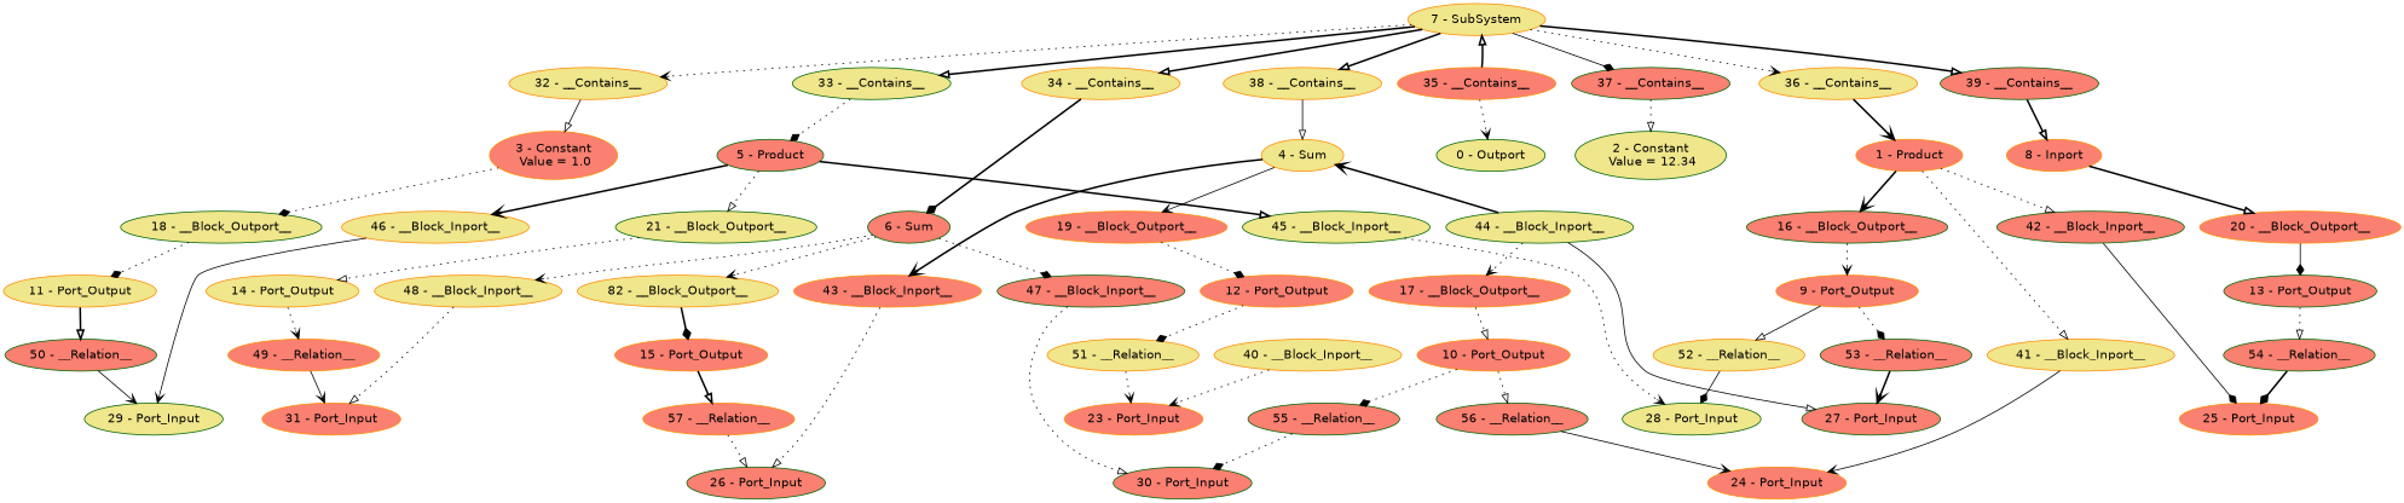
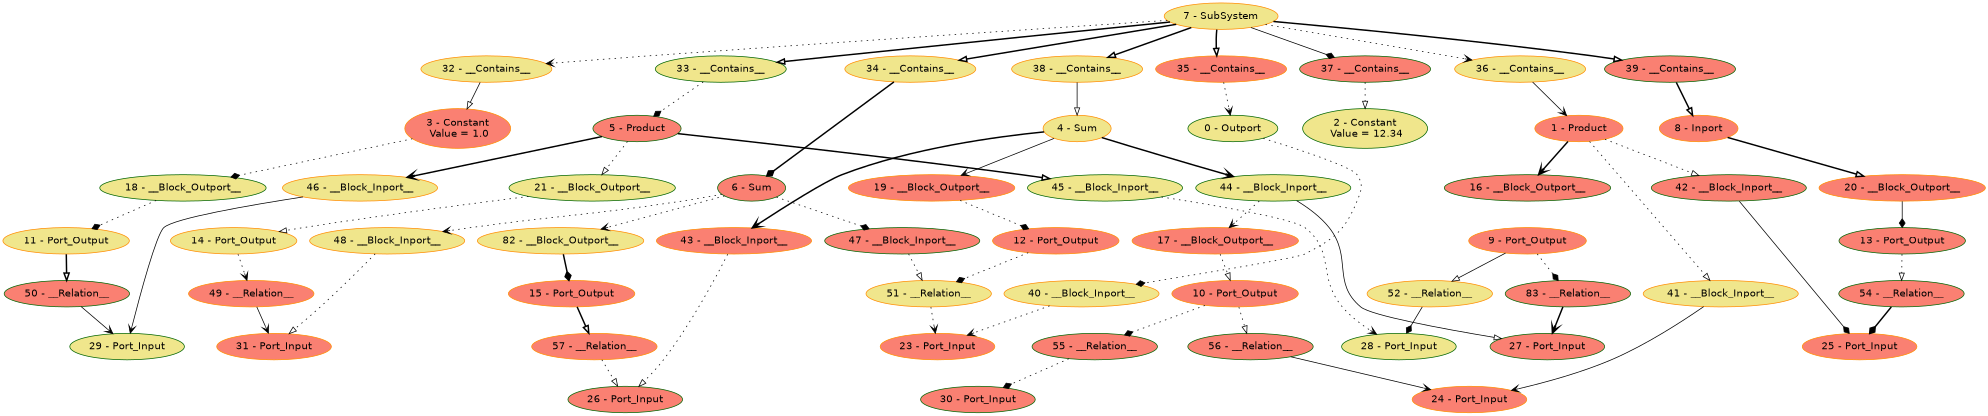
  digraph {
    fontname="DejaVu Sans"
    node [color=darkorange fillcolor=salmon fontname="DejaVu Sans" style=filled]
    edge [arrowhead=onormal fontname="DejaVu Sans" style=dotted]
    "0 - Outport" [color=darkgreen fillcolor=khaki]
    "40 - __Block_Inport__" [fillcolor=khaki]
    "23 - Port_Input"
    "16 - __Block_Outport__" [color=darkgreen]
    "1 - Product"
    "41 - __Block_Inport__" [fillcolor=khaki]
    "42 - __Block_Inport__" [color=darkgreen]
    "9 - Port_Output"
    "24 - Port_Input"
    "25 - Port_Input"
    "2 - Constant\n Value = 12.34" [color=darkgreen fillcolor=khaki]
    "17 - __Block_Outport__"
    "10 - Port_Output"
    "18 - __Block_Outport__" [color=darkgreen fillcolor=khaki]
    "3 - Constant\n Value = 1.0"
    "11 - Port_Output" [fillcolor=khaki]
    "4 - Sum" [fillcolor=khaki]
    "19 - __Block_Outport__"
    "43 - __Block_Inport__"
    "44 - __Block_Inport__" [color=darkgreen fillcolor=khaki]
    "12 - Port_Output"
    "26 - Port_Input" [color=darkgreen]
    "27 - Port_Input" [color=darkgreen]
    "5 - Product" [color=darkgreen]
    "21 - __Block_Outport__" [color=darkgreen fillcolor=khaki]
    "45 - __Block_Inport__" [color=darkgreen fillcolor=khaki]
    "46 - __Block_Inport__" [fillcolor=khaki]
    "14 - Port_Output" [fillcolor=khaki]
    "28 - Port_Input" [color=darkgreen fillcolor=khaki]
    "29 - Port_Input" [color=darkgreen fillcolor=khaki]
    "6 - Sum" [color=darkgreen]
    n32 [fillcolor=khaki label="82 - __Block_Outport__"]
    "47 - __Block_Inport__" [color=darkgreen]
    "48 - __Block_Inport__" [fillcolor=khaki]
    "15 - Port_Output"
    "30 - Port_Input" [color=darkgreen]
    "31 - Port_Input"
    "7 - SubSystem" [fillcolor=khaki]
    "32 - __Contains__" [fillcolor=khaki]
    "33 - __Contains__" [color=darkgreen fillcolor=khaki]
    "34 - __Contains__" [fillcolor=khaki]
    "35 - __Contains__"
    "36 - __Contains__" [fillcolor=khaki]
    "37 - __Contains__" [color=darkgreen]
    "38 - __Contains__" [fillcolor=khaki]
    "39 - __Contains__" [color=darkgreen]
    "8 - Inport"
    "20 - __Block_Outport__"
    "13 - Port_Output" [color=darkgreen]
    "52 - __Relation__" [fillcolor=khaki]
-   "53 - __Relation__" [color=darkgreen]
+   "53 - __Relation__" [color=darkgreen label="83 - __Relation__"]
    "55 - __Relation__" [color=darkgreen]
    "56 - __Relation__" [color=darkgreen]
    "50 - __Relation__" [color=darkgreen]
    "51 - __Relation__" [fillcolor=khaki]
    "54 - __Relation__" [color=darkgreen]
    "49 - __Relation__"
    "57 - __Relation__"
+   "0 - Outport" -> "40 - __Block_Inport__" [arrowhead=diamond]
    "40 - __Block_Inport__" -> "23 - Port_Input" [arrowhead=vee]
-   "16 - __Block_Outport__" -> "9 - Port_Output" [arrowhead=vee]
    "1 - Product" -> "16 - __Block_Outport__" [arrowhead=vee style=bold]
    "1 - Product" -> "41 - __Block_Inport__"
    "1 - Product" -> "42 - __Block_Inport__"
    "41 - __Block_Inport__" -> "24 - Port_Input" [arrowhead=vee style=solid]
    "42 - __Block_Inport__" -> "25 - Port_Input" [arrowhead=diamond style=solid]
    "9 - Port_Output" -> "52 - __Relation__" [style=solid]
    "9 - Port_Output" -> "53 - __Relation__" [arrowhead=diamond]
    "17 - __Block_Outport__" -> "10 - Port_Output"
    "10 - Port_Output" -> "55 - __Relation__" [arrowhead=diamond]
    "10 - Port_Output" -> "56 - __Relation__"
    "18 - __Block_Outport__" -> "11 - Port_Output" [arrowhead=diamond]
    "3 - Constant\n Value = 1.0" -> "18 - __Block_Outport__" [arrowhead=diamond]
    "11 - Port_Output" -> "50 - __Relation__" [style=bold]
    "4 - Sum" -> "19 - __Block_Outport__" [arrowhead=vee style=solid]
    "4 - Sum" -> "43 - __Block_Inport__" [arrowhead=vee style=bold]
-   "44 - __Block_Inport__" -> "4 - Sum" [arrowhead=vee style=bold]
+   "4 - Sum" -> "44 - __Block_Inport__" [arrowhead=vee style=bold]
    "19 - __Block_Outport__" -> "12 - Port_Output" [arrowhead=diamond]
    "43 - __Block_Inport__" -> "26 - Port_Input"
    "44 - __Block_Inport__" -> "17 - __Block_Outport__" [arrowhead=vee]
    "44 - __Block_Inport__" -> "27 - Port_Input" [style=solid]
    "12 - Port_Output" -> "51 - __Relation__" [arrowhead=diamond]
    "5 - Product" -> "21 - __Block_Outport__"
    "5 - Product" -> "45 - __Block_Inport__" [style=bold]
    "5 - Product" -> "46 - __Block_Inport__" [arrowhead=vee style=bold]
    "21 - __Block_Outport__" -> "14 - Port_Output"
    "45 - __Block_Inport__" -> "28 - Port_Input" [arrowhead=vee]
    "46 - __Block_Inport__" -> "29 - Port_Input" [arrowhead=vee style=solid]
    "14 - Port_Output" -> "49 - __Relation__" [arrowhead=vee]
    "6 - Sum" -> n32 [arrowhead=vee]
    "6 - Sum" -> "47 - __Block_Inport__" [arrowhead=diamond]
    "6 - Sum" -> "48 - __Block_Inport__" [arrowhead=vee]
    n32 -> "15 - Port_Output" [arrowhead=diamond style=bold]
-   "47 - __Block_Inport__" -> "30 - Port_Input"
+   "47 - __Block_Inport__" -> "51 - __Relation__"
    "48 - __Block_Inport__" -> "31 - Port_Input"
    "15 - Port_Output" -> "57 - __Relation__" [style=bold]
    "7 - SubSystem" -> "32 - __Contains__" [arrowhead=vee]
    "7 - SubSystem" -> "33 - __Contains__" [style=bold]
    "7 - SubSystem" -> "34 - __Contains__" [style=bold]
-   "35 - __Contains__" -> "7 - SubSystem" [style=bold]
+   "7 - SubSystem" -> "35 - __Contains__" [style=bold]
    "7 - SubSystem" -> "36 - __Contains__" [arrowhead=vee]
    "7 - SubSystem" -> "37 - __Contains__" [arrowhead=diamond style=solid]
    "7 - SubSystem" -> "38 - __Contains__" [style=bold]
    "7 - SubSystem" -> "39 - __Contains__" [style=bold]
    "32 - __Contains__" -> "3 - Constant\n Value = 1.0" [style=solid]
    "33 - __Contains__" -> "5 - Product" [arrowhead=diamond]
    "34 - __Contains__" -> "6 - Sum" [arrowhead=diamond style=bold]
    "35 - __Contains__" -> "0 - Outport" [arrowhead=vee]
-   "36 - __Contains__" -> "1 - Product" [arrowhead=vee style=bold]
+   "36 - __Contains__" -> "1 - Product" [arrowhead=vee style=solid]
    "37 - __Contains__" -> "2 - Constant\n Value = 12.34"
    "38 - __Contains__" -> "4 - Sum" [style=solid]
    "39 - __Contains__" -> "8 - Inport" [style=bold]
    "8 - Inport" -> "20 - __Block_Outport__" [style=bold]
    "20 - __Block_Outport__" -> "13 - Port_Output" [arrowhead=diamond style=solid]
    "13 - Port_Output" -> "54 - __Relation__"
    "52 - __Relation__" -> "28 - Port_Input" [arrowhead=diamond style=solid]
    "53 - __Relation__" -> "27 - Port_Input" [arrowhead=vee style=bold]
    "55 - __Relation__" -> "30 - Port_Input" [arrowhead=diamond]
    "56 - __Relation__" -> "24 - Port_Input" [arrowhead=vee style=solid]
    "50 - __Relation__" -> "29 - Port_Input" [arrowhead=vee style=solid]
    "51 - __Relation__" -> "23 - Port_Input" [arrowhead=vee]
    "54 - __Relation__" -> "25 - Port_Input" [arrowhead=diamond style=bold]
    "49 - __Relation__" -> "31 - Port_Input" [arrowhead=vee style=solid]
    "57 - __Relation__" -> "26 - Port_Input"
  }
